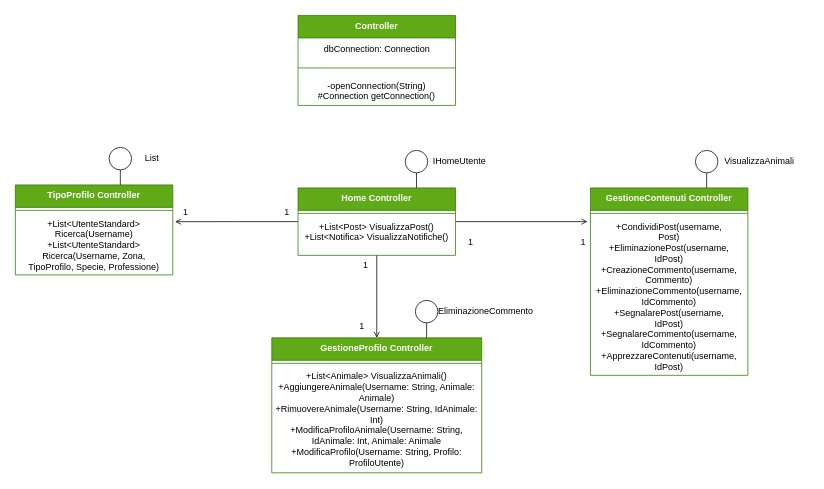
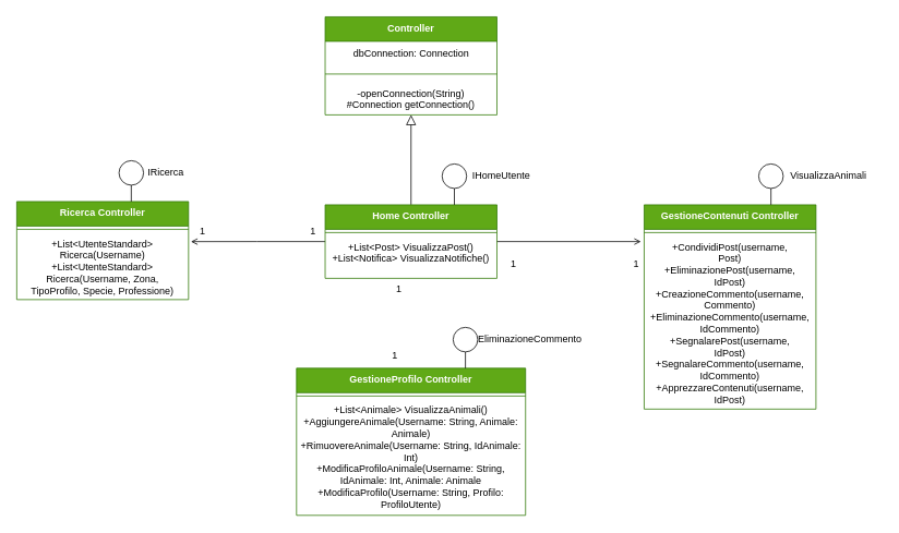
  <mxCell id="0" />
  <mxCell id="1" parent="0" />
  <mxCell id="2" value="&lt;div&gt;GestioneProfilo Controller&lt;br&gt;&lt;/div&gt;" style="swimlane;fontStyle=1;align=center;verticalAlign=top;childLayout=stackLayout;horizontal=1;startSize=30;horizontalStack=0;resizeParent=1;resizeParentMax=0;resizeLast=0;collapsible=1;marginBottom=0;whiteSpace=wrap;html=1;fillColor=#60a917;fontColor=#ffffff;strokeColor=#2D7600;" vertex="1" parent="1"><mxGeometry x="362" y="450" width="280" height="180" as="geometry" /></mxCell>
  <mxCell id="3" value="" style="line;strokeWidth=1;fillColor=none;align=left;verticalAlign=middle;spacingTop=-1;spacingLeft=3;spacingRight=3;rotatable=0;labelPosition=right;points=[];portConstraint=eastwest;strokeColor=inherit;" vertex="1" parent="2"><mxGeometry y="30" width="280" height="8" as="geometry" /></mxCell>
  <mxCell id="4" value="&lt;div&gt;+List&amp;lt;Animale&amp;gt; VisualizzaAnimali()&lt;br&gt;&lt;/div&gt;&lt;div&gt;+AggiungereAnimale(Username: String, Animale: Animale)&lt;/div&gt;&lt;div&gt;+RimuovereAnimale(Username: String, IdAnimale: Int)&lt;/div&gt;&lt;div&gt;+ModificaProfiloAnimale(Username: String, IdAnimale: Int, Animale: Animale&lt;br&gt;&lt;/div&gt;&lt;div&gt;+ModificaProfilo(Username: String, Profilo: ProfiloUtente)&lt;br&gt;&lt;/div&gt;" style="text;strokeColor=none;fillColor=none;align=center;verticalAlign=top;spacingLeft=4;spacingRight=4;overflow=hidden;rotatable=0;points=[[0,0.5],[1,0.5]];portConstraint=eastwest;whiteSpace=wrap;html=1;" vertex="1" parent="2"><mxGeometry y="38" width="280" height="142" as="geometry" /></mxCell>
- <mxCell id="5" style="edgeStyle=orthogonalEdgeStyle;rounded=0;orthogonalLoop=1;jettySize=auto;html=1;entryX=0.5;entryY=0;entryDx=0;entryDy=0;endArrow=open;endFill=0;" edge="1" parent="1" source="9" target="2"><mxGeometry relative="1" as="geometry" /></mxCell>
  <mxCell id="6" style="edgeStyle=orthogonalEdgeStyle;rounded=0;orthogonalLoop=1;jettySize=auto;html=1;entryX=-0.019;entryY=0.033;entryDx=0;entryDy=0;entryPerimeter=0;endArrow=open;endFill=0;" edge="1" parent="1" source="9" target="17"><mxGeometry relative="1" as="geometry" /></mxCell>
  <mxCell id="7" style="edgeStyle=orthogonalEdgeStyle;rounded=0;orthogonalLoop=1;jettySize=auto;html=1;entryX=1.014;entryY=0.135;entryDx=0;entryDy=0;entryPerimeter=0;endArrow=open;endFill=0;" edge="1" parent="1" source="9" target="14"><mxGeometry relative="1" as="geometry" /></mxCell>
+ <mxCell id="8" style="edgeStyle=orthogonalEdgeStyle;rounded=0;orthogonalLoop=1;jettySize=auto;html=1;entryX=0.5;entryY=1;entryDx=0;entryDy=0;endArrow=block;endFill=0;startSize=12;endSize=10;" edge="1" parent="1" source="9" target="18"><mxGeometry relative="1" as="geometry" /></mxCell>
  <mxCell id="9" value="Home Controller" style="swimlane;fontStyle=1;align=center;verticalAlign=top;childLayout=stackLayout;horizontal=1;startSize=30;horizontalStack=0;resizeParent=1;resizeParentMax=0;resizeLast=0;collapsible=1;marginBottom=0;whiteSpace=wrap;html=1;fillColor=#60a917;fontColor=#ffffff;strokeColor=#2D7600;" vertex="1" parent="1"><mxGeometry x="397" y="250" width="210" height="90" as="geometry" /></mxCell>
  <mxCell id="10" value="" style="line;strokeWidth=1;fillColor=none;align=left;verticalAlign=middle;spacingTop=-1;spacingLeft=3;spacingRight=3;rotatable=0;labelPosition=right;points=[];portConstraint=eastwest;strokeColor=inherit;" vertex="1" parent="9"><mxGeometry y="30" width="210" height="8" as="geometry" /></mxCell>
  <mxCell id="11" value="&lt;div&gt;+List&amp;lt;Post&amp;gt; VisualizzaPost()&lt;/div&gt;&lt;div&gt;+List&amp;lt;Notifica&amp;gt; VisualizzaNotifiche()&lt;br&gt;&lt;/div&gt;" style="text;strokeColor=none;fillColor=none;align=center;verticalAlign=top;spacingLeft=4;spacingRight=4;overflow=hidden;rotatable=0;points=[[0,0.5],[1,0.5]];portConstraint=eastwest;whiteSpace=wrap;html=1;" vertex="1" parent="9"><mxGeometry y="38" width="210" height="52" as="geometry" /></mxCell>
- <mxCell id="12" value="TipoProfilo Controller" style="swimlane;fontStyle=1;align=center;verticalAlign=top;childLayout=stackLayout;horizontal=1;startSize=30;horizontalStack=0;resizeParent=1;resizeParentMax=0;resizeLast=0;collapsible=1;marginBottom=0;whiteSpace=wrap;html=1;fillColor=#60a917;fontColor=#ffffff;strokeColor=#2D7600;" vertex="1" parent="1"><mxGeometry x="20" y="246" width="210" height="120" as="geometry" /></mxCell>
+ <mxCell id="12" value="Ricerca Controller" style="swimlane;fontStyle=1;align=center;verticalAlign=top;childLayout=stackLayout;horizontal=1;startSize=30;horizontalStack=0;resizeParent=1;resizeParentMax=0;resizeLast=0;collapsible=1;marginBottom=0;whiteSpace=wrap;html=1;fillColor=#60a917;fontColor=#ffffff;strokeColor=#2D7600;" vertex="1" parent="1"><mxGeometry x="20" y="246" width="210" height="120" as="geometry" /></mxCell>
  <mxCell id="13" value="" style="line;strokeWidth=1;fillColor=none;align=left;verticalAlign=middle;spacingTop=-1;spacingLeft=3;spacingRight=3;rotatable=0;labelPosition=right;points=[];portConstraint=eastwest;strokeColor=inherit;" vertex="1" parent="12"><mxGeometry y="30" width="210" height="8" as="geometry" /></mxCell>
  <mxCell id="14" value="&lt;div&gt;+List&amp;lt;UtenteStandard&amp;gt; Ricerca(Username)&lt;/div&gt;&lt;div&gt;+List&amp;lt;UtenteStandard&amp;gt; Ricerca(Username, Zona, TipoProfilo, Specie, Professione)&lt;br&gt;&lt;/div&gt;" style="text;strokeColor=none;fillColor=none;align=center;verticalAlign=top;spacingLeft=4;spacingRight=4;overflow=hidden;rotatable=0;points=[[0,0.5],[1,0.5]];portConstraint=eastwest;whiteSpace=wrap;html=1;" vertex="1" parent="12"><mxGeometry y="38" width="210" height="82" as="geometry" /></mxCell>
  <mxCell id="15" value="GestioneContenuti Controller" style="swimlane;fontStyle=1;align=center;verticalAlign=top;childLayout=stackLayout;horizontal=1;startSize=30;horizontalStack=0;resizeParent=1;resizeParentMax=0;resizeLast=0;collapsible=1;marginBottom=0;whiteSpace=wrap;html=1;fillColor=#60a917;fontColor=#ffffff;strokeColor=#2D7600;" vertex="1" parent="1"><mxGeometry x="787" y="250" width="210" height="250" as="geometry" /></mxCell>
  <mxCell id="16" value="" style="line;strokeWidth=1;fillColor=none;align=left;verticalAlign=middle;spacingTop=-1;spacingLeft=3;spacingRight=3;rotatable=0;labelPosition=right;points=[];portConstraint=eastwest;strokeColor=inherit;" vertex="1" parent="15"><mxGeometry y="30" width="210" height="8" as="geometry" /></mxCell>
  <mxCell id="17" value="+CondividiPost(username,&lt;br&gt;Post)&lt;br&gt;+EliminazionePost(username,&lt;br&gt;IdPost)&lt;br&gt;+CreazioneCommento(username,&lt;br&gt;Commento)&lt;br&gt;+EliminazioneCommento(username,&lt;br&gt;IdCommento)&lt;br&gt;+SegnalarePost(username,&lt;br&gt;IdPost)&lt;br&gt;+SegnalareCommento(username, IdCommento)&lt;br&gt;+ApprezzareContenuti(username,&lt;br&gt;IdPost)" style="text;strokeColor=none;fillColor=none;align=center;verticalAlign=top;spacingLeft=4;spacingRight=4;overflow=hidden;rotatable=0;points=[[0,0.5],[1,0.5]];portConstraint=eastwest;whiteSpace=wrap;html=1;" vertex="1" parent="15"><mxGeometry y="38" width="210" height="212" as="geometry" /></mxCell>
  <mxCell id="18" value="Controller" style="swimlane;fontStyle=1;align=center;verticalAlign=top;childLayout=stackLayout;horizontal=1;startSize=30;horizontalStack=0;resizeParent=1;resizeParentMax=0;resizeLast=0;collapsible=1;marginBottom=0;whiteSpace=wrap;html=1;fillColor=#60a917;fontColor=#ffffff;strokeColor=#2D7600;" vertex="1" parent="1"><mxGeometry x="397" y="20" width="210" height="120" as="geometry" /></mxCell>
  <mxCell id="19" value="dbConnection: Connection" style="text;html=1;align=center;verticalAlign=middle;resizable=0;points=[];autosize=1;strokeColor=none;fillColor=none;" vertex="1" parent="18"><mxGeometry y="30" width="210" height="30" as="geometry" /></mxCell>
  <mxCell id="20" value="" style="line;strokeWidth=1;fillColor=none;align=left;verticalAlign=middle;spacingTop=-1;spacingLeft=3;spacingRight=3;rotatable=0;labelPosition=right;points=[];portConstraint=eastwest;strokeColor=inherit;" vertex="1" parent="18"><mxGeometry y="60" width="210" height="20" as="geometry" /></mxCell>
  <mxCell id="21" value="-openConnection(String)&lt;br&gt;#Connection getConnection()" style="text;strokeColor=none;fillColor=none;align=center;verticalAlign=top;spacingLeft=4;spacingRight=4;overflow=hidden;rotatable=0;points=[[0,0.5],[1,0.5]];portConstraint=eastwest;whiteSpace=wrap;html=1;" vertex="1" parent="18"><mxGeometry y="80" width="210" height="40" as="geometry" /></mxCell>
  <mxCell id="22" value="1" style="text;html=1;align=center;verticalAlign=middle;resizable=0;points=[];autosize=1;strokeColor=none;fillColor=none;" vertex="1" parent="1"><mxGeometry x="232" y="268" width="30" height="30" as="geometry" /></mxCell>
  <mxCell id="23" value="1" style="text;html=1;align=center;verticalAlign=middle;resizable=0;points=[];autosize=1;strokeColor=none;fillColor=none;" vertex="1" parent="1"><mxGeometry x="367" y="268" width="30" height="30" as="geometry" /></mxCell>
  <mxCell id="24" value="1" style="text;html=1;align=center;verticalAlign=middle;resizable=0;points=[];autosize=1;strokeColor=none;fillColor=none;" vertex="1" parent="1"><mxGeometry x="472" y="338" width="30" height="30" as="geometry" /></mxCell>
  <mxCell id="25" value="1" style="text;html=1;align=center;verticalAlign=middle;resizable=0;points=[];autosize=1;strokeColor=none;fillColor=none;" vertex="1" parent="1"><mxGeometry x="467" y="420" width="30" height="30" as="geometry" /></mxCell>
  <mxCell id="26" value="1" style="text;html=1;align=center;verticalAlign=middle;resizable=0;points=[];autosize=1;strokeColor=none;fillColor=none;" vertex="1" parent="1"><mxGeometry x="762" y="308" width="30" height="30" as="geometry" /></mxCell>
  <mxCell id="27" value="1" style="text;html=1;align=center;verticalAlign=middle;resizable=0;points=[];autosize=1;strokeColor=none;fillColor=none;" vertex="1" parent="1"><mxGeometry x="612" y="308" width="30" height="30" as="geometry" /></mxCell>
  <mxCell id="28" style="edgeStyle=orthogonalEdgeStyle;rounded=0;orthogonalLoop=1;jettySize=auto;html=1;entryX=0.75;entryY=0;entryDx=0;entryDy=0;endArrow=none;endFill=0;" edge="1" parent="1" source="29" target="9"><mxGeometry relative="1" as="geometry" /></mxCell>
  <mxCell id="29" value="" style="ellipse;whiteSpace=wrap;html=1;aspect=fixed;" vertex="1" parent="1"><mxGeometry x="540" y="200" width="30" height="30" as="geometry" /></mxCell>
  <mxCell id="30" value="IHomeUtente" style="text;html=1;align=center;verticalAlign=middle;resizable=0;points=[];autosize=1;strokeColor=none;fillColor=none;" vertex="1" parent="1"><mxGeometry x="567" y="200" width="90" height="30" as="geometry" /></mxCell>
  <mxCell id="31" style="edgeStyle=orthogonalEdgeStyle;rounded=0;orthogonalLoop=1;jettySize=auto;html=1;entryX=0.75;entryY=0;entryDx=0;entryDy=0;endArrow=none;endFill=0;" edge="1" parent="1" source="32"><mxGeometry relative="1" as="geometry"><mxPoint x="942" y="250" as="targetPoint" /></mxGeometry></mxCell>
  <mxCell id="32" value="" style="ellipse;whiteSpace=wrap;html=1;aspect=fixed;" vertex="1" parent="1"><mxGeometry x="927" y="200" width="30" height="30" as="geometry" /></mxCell>
  <mxCell id="33" value="VisualizzaAnimali" style="text;html=1;align=center;verticalAlign=middle;resizable=0;points=[];autosize=1;strokeColor=none;fillColor=none;" vertex="1" parent="1"><mxGeometry x="947" y="200" width="130" height="30" as="geometry" /></mxCell>
  <mxCell id="34" style="edgeStyle=orthogonalEdgeStyle;rounded=0;orthogonalLoop=1;jettySize=auto;html=1;entryX=0.75;entryY=0;entryDx=0;entryDy=0;endArrow=none;endFill=0;" edge="1" parent="1" source="35"><mxGeometry relative="1" as="geometry"><mxPoint x="160" y="246" as="targetPoint" /></mxGeometry></mxCell>
  <mxCell id="35" value="" style="ellipse;whiteSpace=wrap;html=1;aspect=fixed;" vertex="1" parent="1"><mxGeometry x="145" y="196" width="30" height="30" as="geometry" /></mxCell>
- <mxCell id="36" value="List" style="text;html=1;align=center;verticalAlign=middle;resizable=0;points=[];autosize=1;strokeColor=none;fillColor=none;" vertex="1" parent="1"><mxGeometry x="167" y="196" width="70" height="30" as="geometry" /></mxCell>
+ <mxCell id="36" value="IRicerca" style="text;html=1;align=center;verticalAlign=middle;resizable=0;points=[];autosize=1;strokeColor=none;fillColor=none;" vertex="1" parent="1"><mxGeometry x="167" y="196" width="70" height="30" as="geometry" /></mxCell>
  <mxCell id="37" style="edgeStyle=orthogonalEdgeStyle;rounded=0;orthogonalLoop=1;jettySize=auto;html=1;entryX=0.75;entryY=0;entryDx=0;entryDy=0;endArrow=none;endFill=0;" edge="1" parent="1" source="38"><mxGeometry relative="1" as="geometry"><mxPoint x="568.5" y="450" as="targetPoint" /></mxGeometry></mxCell>
  <mxCell id="38" value="" style="ellipse;whiteSpace=wrap;html=1;aspect=fixed;" vertex="1" parent="1"><mxGeometry x="553.5" y="400" width="30" height="30" as="geometry" /></mxCell>
  <mxCell id="39" value="EliminazioneCommento" style="text;html=1;align=center;verticalAlign=middle;resizable=0;points=[];autosize=1;strokeColor=none;fillColor=none;" vertex="1" parent="1"><mxGeometry x="577" y="400" width="140" height="30" as="geometry" /></mxCell>
